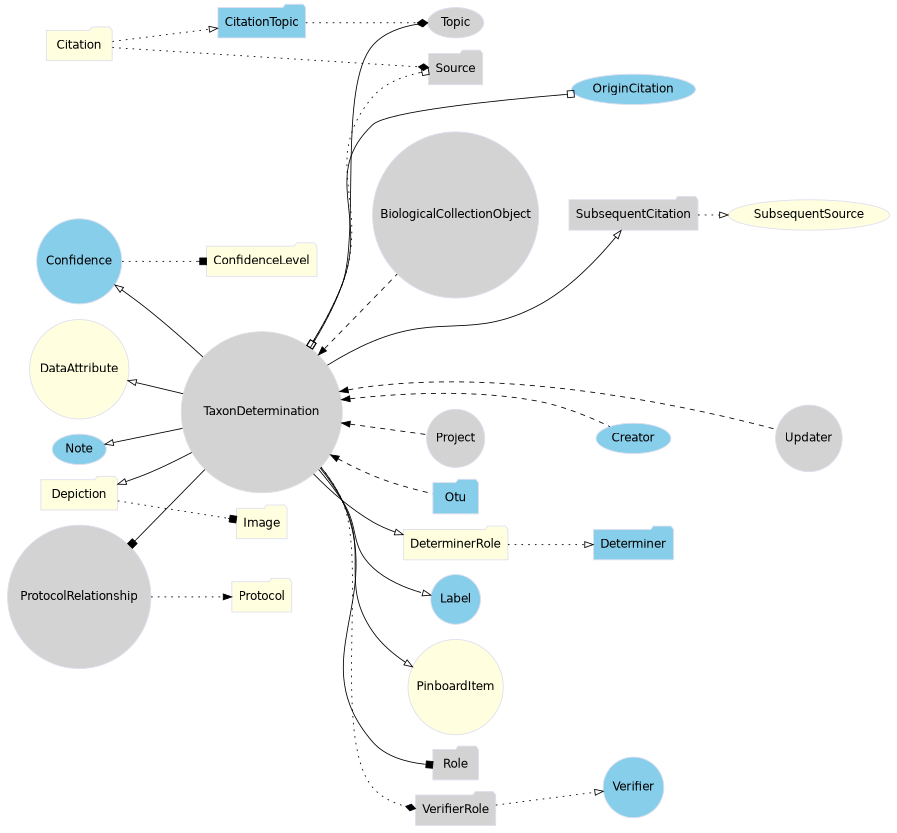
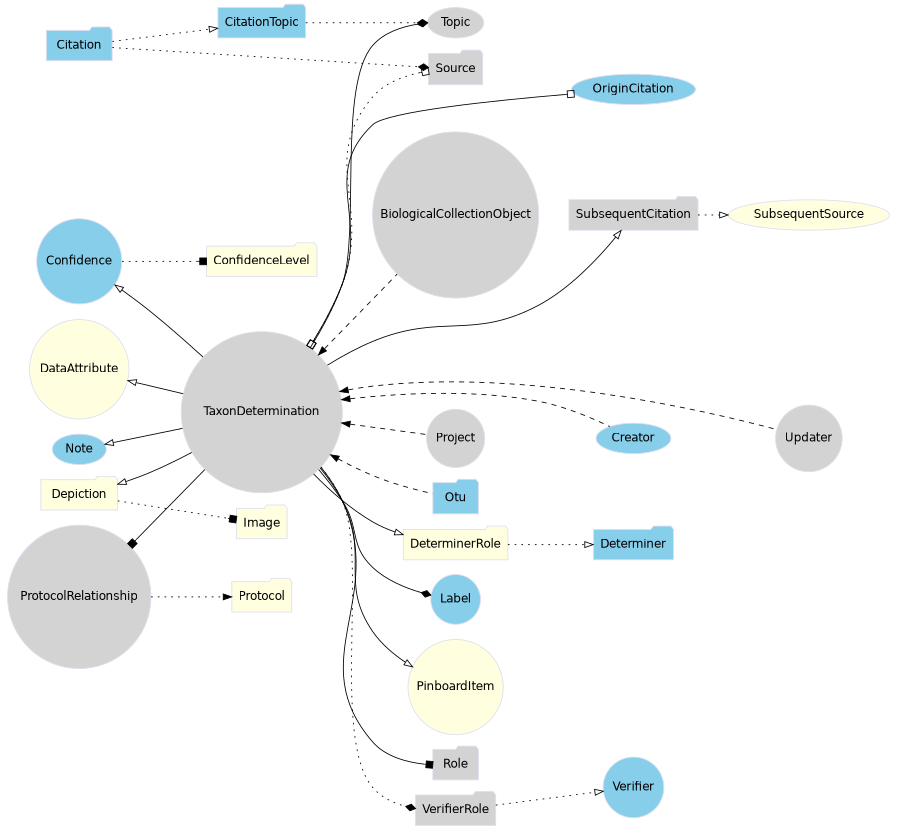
  digraph {
    fontname="DejaVu Sans"
    rankdir=LR
    node [color="#dddeee" fillcolor=lightgrey fontname="DejaVu Sans" group=supporting shape=folder style=filled]
    edge [arrowhead=onormal fontname="DejaVu Sans"]
-   n1 [fillcolor=lightyellow group=annotator height=0.5 label=Citation width=1.0832]
+   n1 [fillcolor=skyblue group=annotator height=0.5 label=Citation width=1.0832]
    n2 [fillcolor=skyblue group=annotator height=0.5 label=Confidence shape=circle width=1.4082]
    n3 [fillcolor=lightyellow group=annotator height=0.5 label=DataAttribute shape=circle width=1.6429]
    n4 [fillcolor=lightyellow group=annotator height=0.5 label=Depiction width=1.2638]
    n5 [fillcolor=skyblue group=annotator height=0.5 label=Note shape=ellipse width=0.77632]
    n6 [group=annotator height=0.5 label=ProtocolRelationship shape=circle width=2.3651]
    n7 [group=core height=0.51389 label=Source width=0.75]
    n8 [fillcolor=skyblue group=core height=0.51389 label=Otu width=0.75]
    n9 [color="#dedede" group=target height=0.61111 label=TaxonDetermination shape=circle width=2.6515]
    n10 [fillcolor=skyblue height=0.5 label=CitationTopic width=1.2778]
    n11 [fillcolor=lightyellow height=0.5 label=ConfidenceLevel width=1.5139]
    n12 [fillcolor=lightyellow height=0.5 label=DeterminerRole width=1.4444]
    n13 [fillcolor=skyblue height=0.5 label=Determiner width=1.0972]
    n14 [fillcolor=lightyellow height=0.5 label=Image width=0.75]
    n15 [fillcolor=skyblue height=0.5 label=Label shape=circle width=0.75]
    n16 [fillcolor=lightyellow height=0.5 label=PinboardItem shape=circle width=1.2639]
    n17 [fillcolor=lightyellow height=0.5 label=Protocol width=0.86111]
    n18 [height=0.5 label=Role width=0.75]
    n19 [height=0.5 label=SubsequentCitation width=1.6944]
    n20 [fillcolor=lightyellow height=0.5 label=SubsequentSource shape=ellipse width=1.6111]
    n21 [height=0.5 label=Topic shape=ellipse width=0.75]
    n22 [height=0.5 label=VerifierRole width=1.1528]
    n23 [fillcolor=skyblue height=0.5 label=Verifier shape=circle width=0.79167]
    n24 [height=0.5 label=BiologicalCollectionObject shape=circle width=2.2917]
    n25 [fillcolor=skyblue height=0.5 label=Creator shape=ellipse width=0.79167]
    n26 [height=0.5 label=Project shape=circle width=0.76389]
    n27 [height=0.5 label=Updater shape=circle width=0.83333]
    n28 [fillcolor=skyblue height=0.5 label=OriginCitation shape=ellipse width=1.3194]
    subgraph sub_1 {
      rank=min
      n1
      n2
      n3
      n4
      n5
      n6
    }
    subgraph sub_2 {
      n7
      n8
    }
    subgraph sub_3 {
      n9
      n10
      n11
      n12
      n13
      n14
      n15
      n16
      n17
      n18
      n19
      n20
      n21
      n22
      n23
      n24
      n25
      n26
      n27
      n28
    }
    n1 -> n7 [arrowhead=diamond style=dotted]
    n1 -> n10 [style=dotted]
    n2 -> n11 [arrowhead=box style=dotted]
    n4 -> n14 [arrowhead=box style=dotted]
    n6 -> n17 [arrowhead=normal style=dotted]
    n7 -> n19 [style=invis arrowhead=""]
    n7 -> n28 [style=invis arrowhead=""]
    n9 -> n2
    n9 -> n3
    n9 -> n4
    n9 -> n5
    n9 -> n6 [arrowhead=box]
    n9 -> n7 [arrowhead=obox arrowtail=obox dir=both style=dotted]
    n9 -> n8 [dir=back style=dashed arrowhead=""]
    n9 -> n12
-   n9 -> n15
+   n9 -> n15 [arrowhead=diamond]
    n9 -> n16
    n9 -> n18 [arrowhead=box]
    n9 -> n19
    n9 -> n21 [arrowhead=diamond]
    n9 -> n22 [arrowhead=diamond style=dotted]
    n9 -> n24 [dir=back style=dashed arrowhead=""]
    n9 -> n25 [dir=back style=dashed arrowhead=""]
    n9 -> n26 [dir=back style=dashed arrowhead=""]
    n9 -> n27 [dir=back style=dashed arrowhead=""]
    n9 -> n28 [arrowhead=obox arrowtail=obox dir=both]
    n10 -> n21 [arrowhead=diamond style=dotted]
    n12 -> n13 [style=dotted]
    n18 -> n23 [style=invis arrowhead=""]
    n19 -> n20 [style=dotted]
    n22 -> n23 [style=dotted]
    n25 -> n27 [style=invis arrowhead=""]
    n26 -> n25 [style=invis arrowhead=""]
  }
